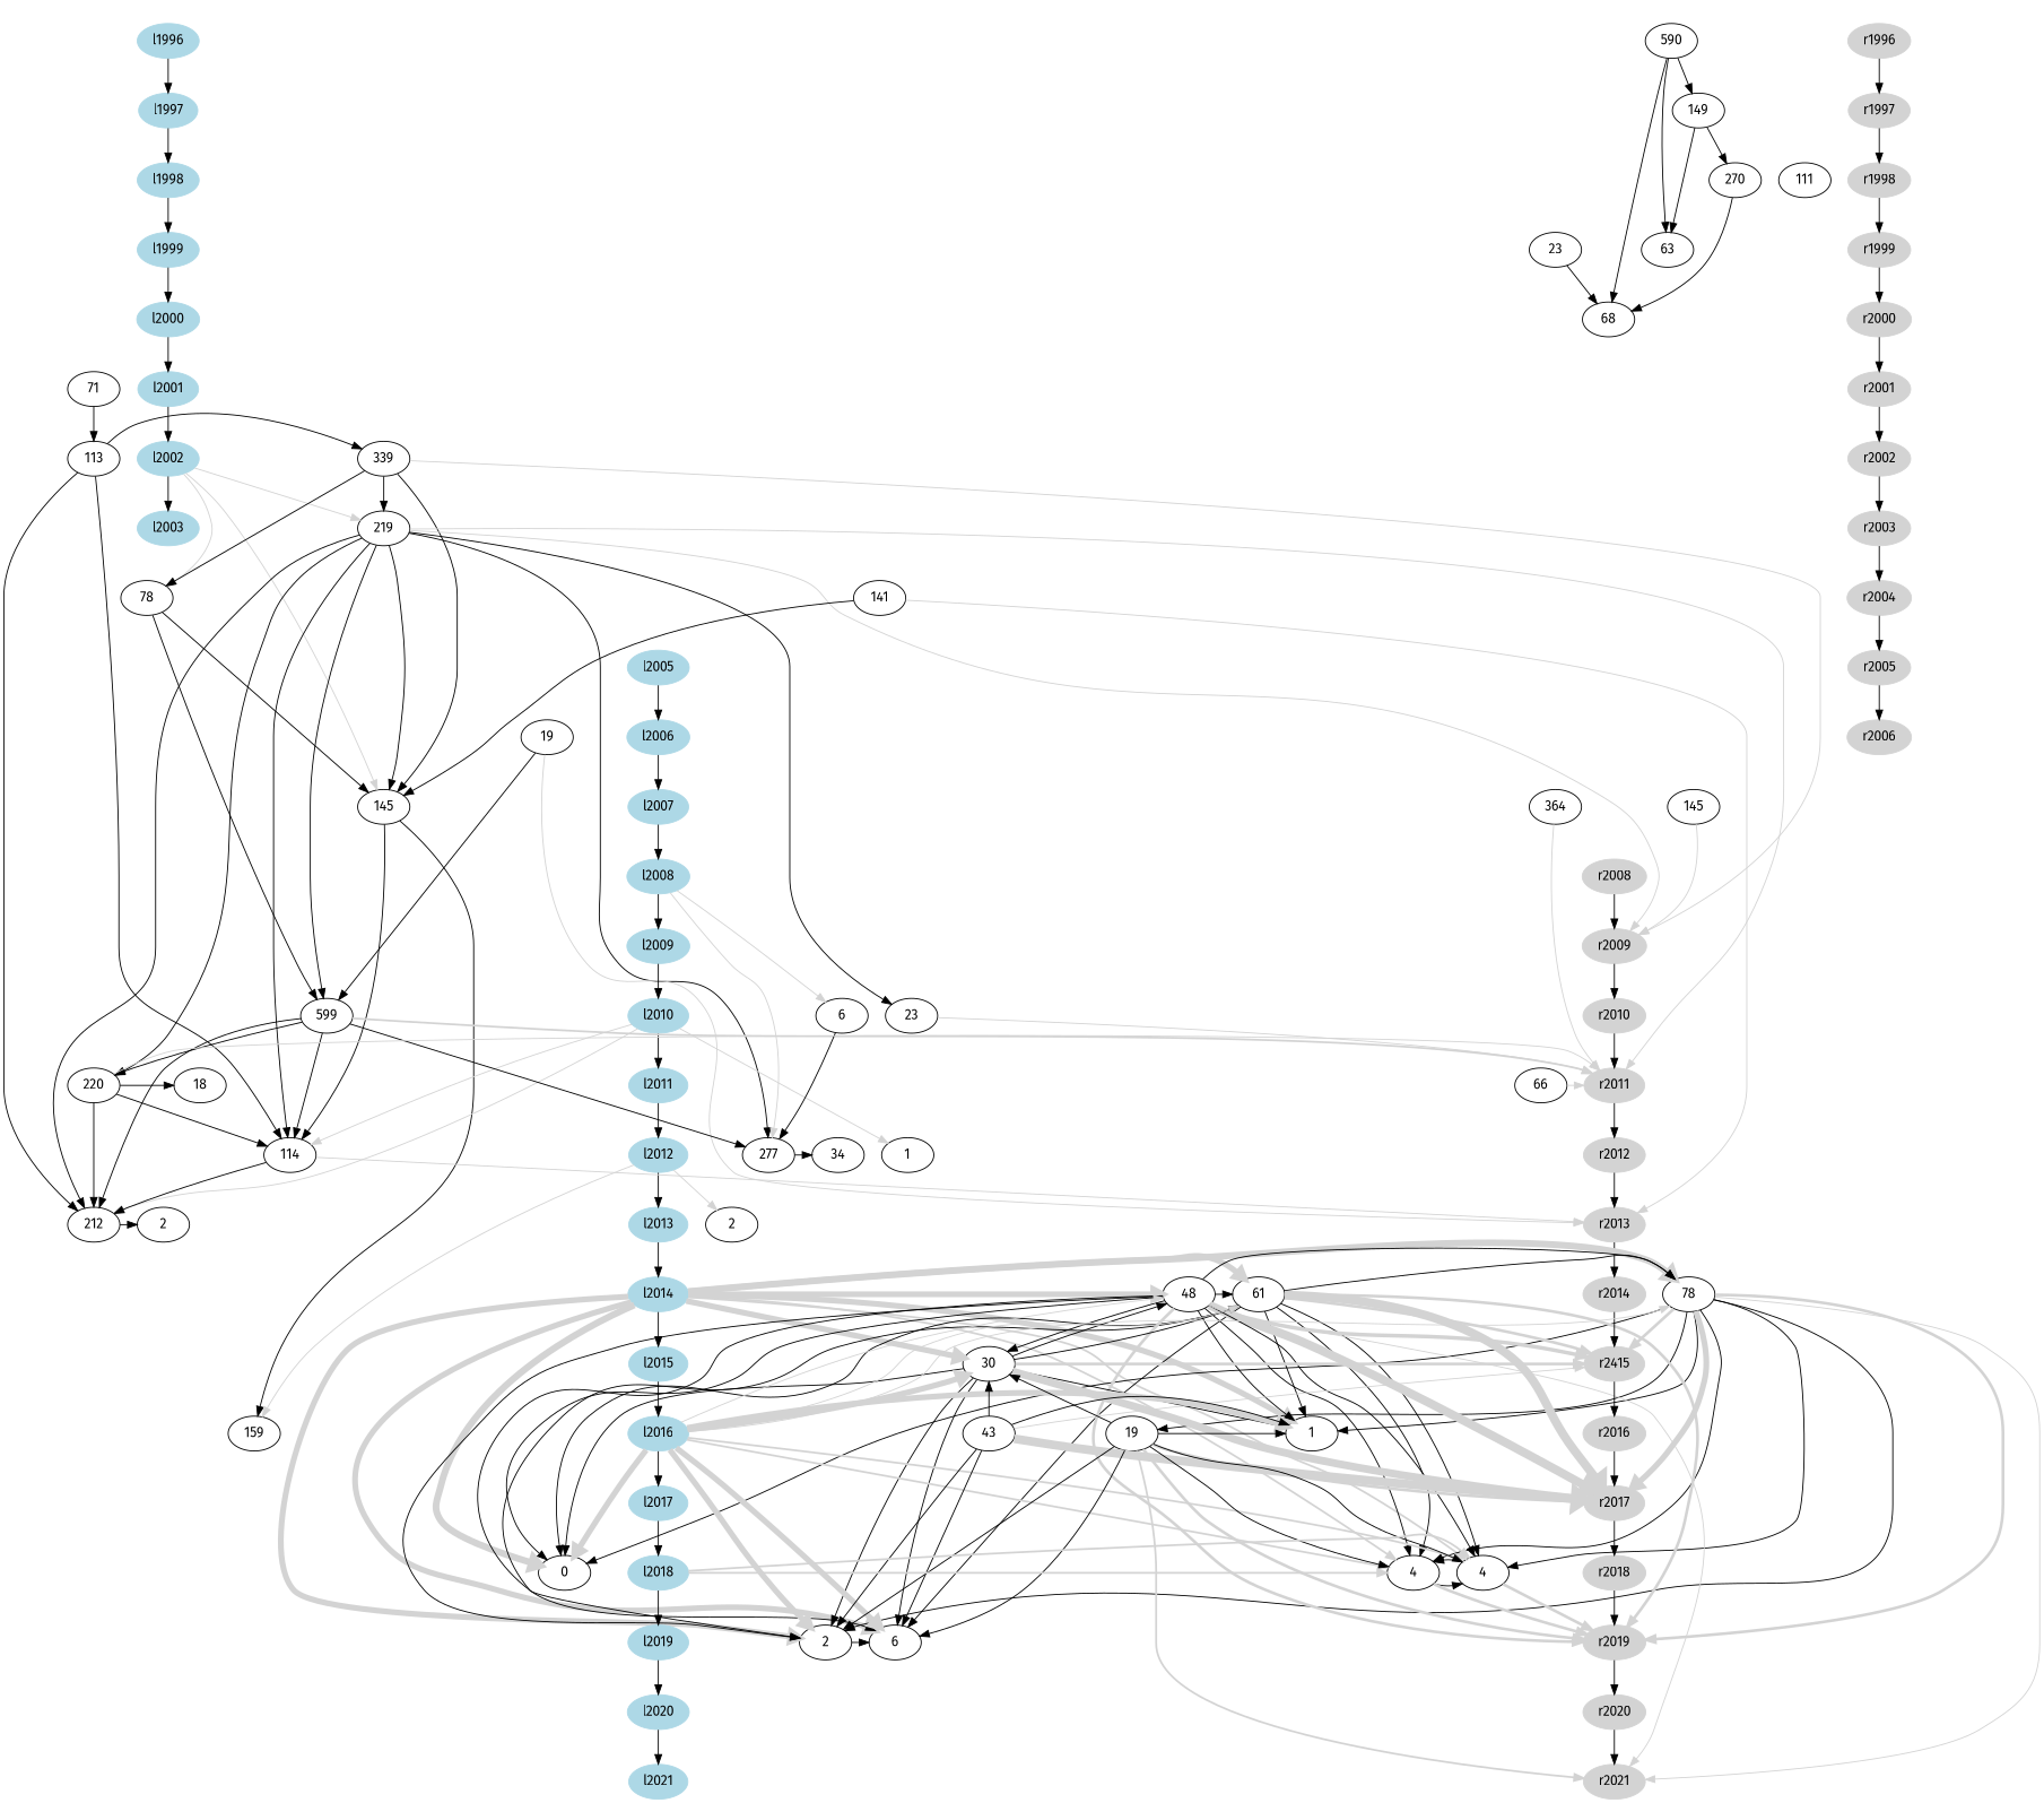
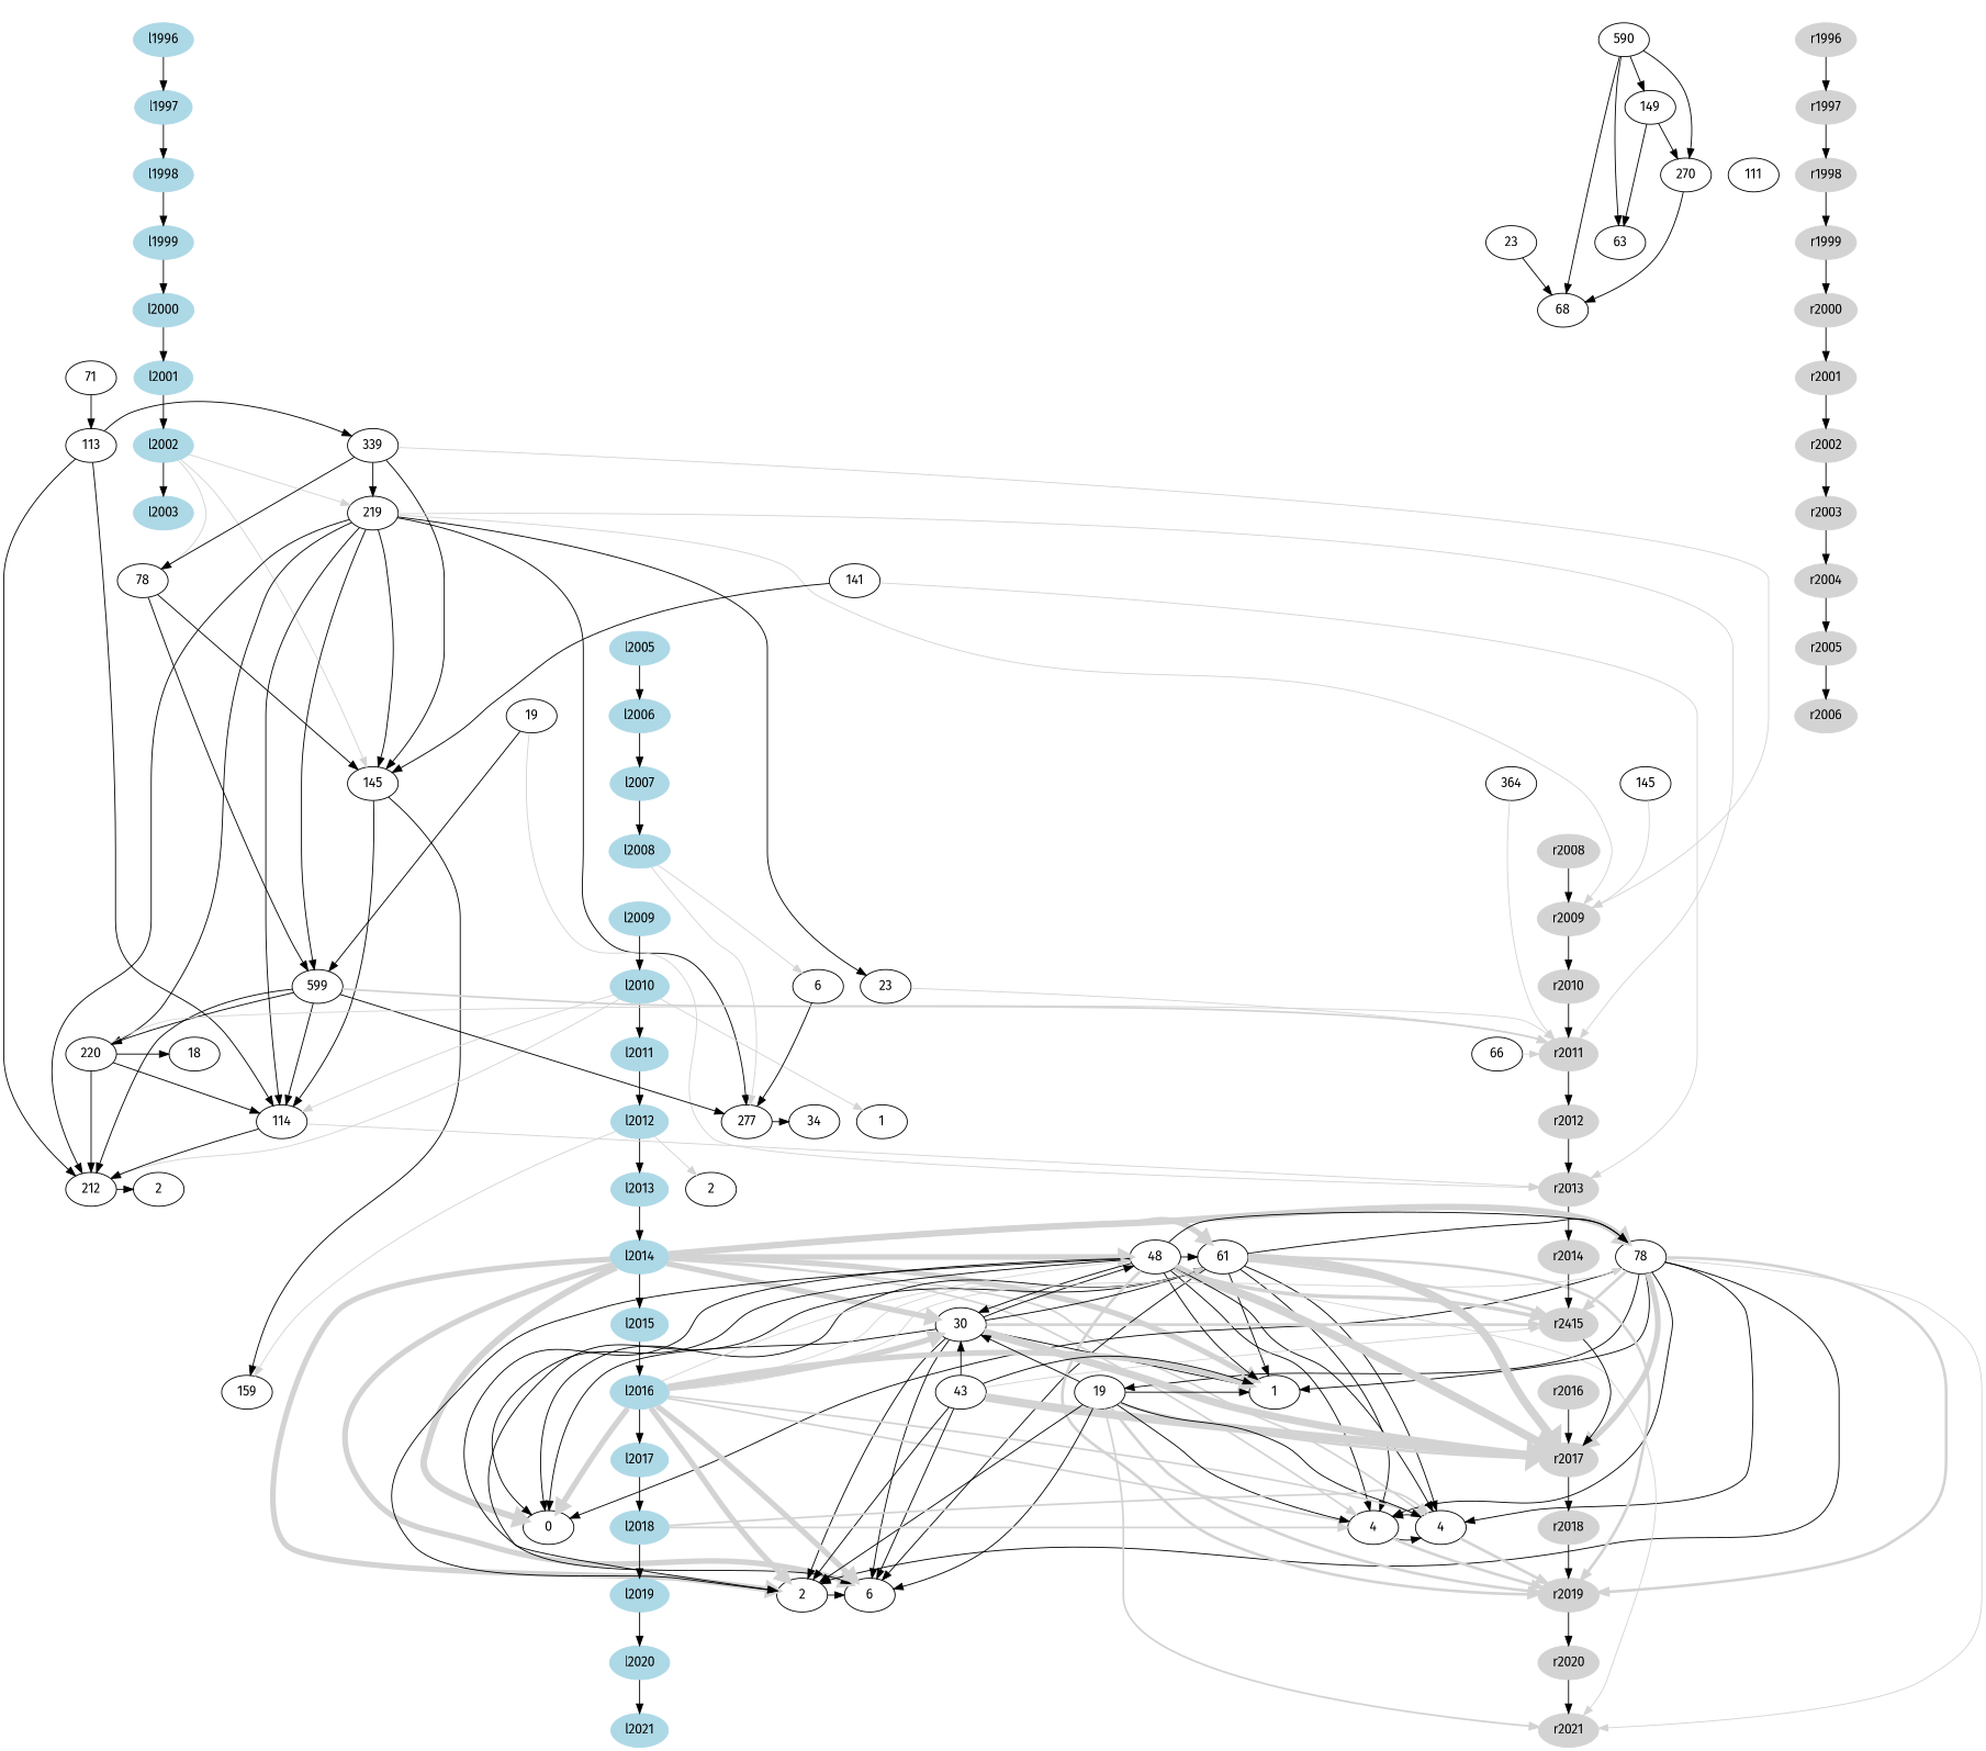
  digraph {
    crossing_type=0
    fontname="Fira Sans"
    node [fontname="Fira Sans" style=filled]
    edge [fontname="Fira Sans" weight=10]
    l1996 [color=lightblue]
    n2 [label=590 style=""]
    r1996 [color=lightgrey]
    l1997 [color=lightblue]
    n5 [label=149 style=""]
    r1997 [color=lightgrey]
    l1998 [color=lightblue]
    n8 [label=270 style=""]
    n9 [label=111 style=""]
    r1998 [color=lightgrey]
    l1999 [color=lightblue]
    n12 [label=23 style=""]
    n13 [label=63 style=""]
    r1999 [color=lightgrey]
    l2000 [color=lightblue]
    n16 [label=68 style=""]
    r2000 [color=lightgrey]
    l2001 [color=lightblue]
    n19 [label=71 style=""]
    r2001 [color=lightgrey]
    l2002 [color=lightblue]
    n22 [label=339 style=""]
    n23 [label=113 style=""]
    r2002 [color=lightgrey]
    l2003 [color=lightblue]
    n26 [label=219 style=""]
    r2003 [color=lightgrey]
    n28 [label=78 style=""]
    n29 [label=141 style=""]
    r2004 [color=lightgrey]
    l2005 [color=lightblue]
    r2005 [color=lightgrey]
    l2006 [color=lightblue]
    n34 [label=19 style=""]
    r2006 [color=lightgrey]
    l2007 [color=lightblue]
    n37 [label=145 style=""]
    n38 [label=145 style=""]
    n39 [label=364 style=""]
    l2008 [color=lightblue]
    r2008 [color=lightgrey]
    l2009 [color=lightblue]
    r2009 [color=lightgrey]
    l2010 [color=lightblue]
    n45 [label=599 style=""]
    n46 [label=6 style=""]
    n47 [label=23 style=""]
    r2010 [color=lightgrey]
    l2011 [color=lightblue]
    n50 [label=18 style=""]
    n51 [label=66 style=""]
    n52 [label=220 style=""]
    r2011 [color=lightgrey]
    l2012 [color=lightblue]
    n55 [label=1 style=""]
    n56 [label=34 style=""]
    n57 [label=277 style=""]
    n58 [label=114 style=""]
    r2012 [color=lightgrey]
    l2013 [color=lightblue]
    n61 [label=2 style=""]
    n62 [label=212 style=""]
    n63 [label=2 style=""]
    r2013 [color=lightgrey]
    l2014 [color=lightblue]
    n66 [label=78 style=""]
    n67 [label=61 style=""]
    n68 [label=48 style=""]
    r2014 [color=lightgrey]
    l2015 [color=lightblue]
    n71 [label=30 style=""]
    n72 [color=lightgrey label=r2415]
    l2016 [color=lightblue]
    n74 [label=159 style=""]
    n75 [label=43 style=""]
    n76 [label=19 style=""]
    n77 [label=1 style=""]
    r2016 [color=lightgrey]
    l2017 [color=lightblue]
    r2017 [color=lightgrey]
    l2018 [color=lightblue]
    n82 [label=0 style=""]
    n83 [label=4 style=""]
    n84 [label=4 style=""]
    r2018 [color=lightgrey]
    l2019 [color=lightblue]
    n87 [label=6 style=""]
    n88 [label=2 style=""]
    r2019 [color=lightgrey]
    l2020 [color=lightblue]
    r2020 [color=lightgrey]
    l2021 [color=lightblue]
    r2021 [color=lightgrey]
    subgraph sub_1 {
      rank=same
      l1996
      n2
      r1996
    }
    subgraph sub_2 {
      rank=same
      l1997
      n5
      r1997
    }
    subgraph sub_3 {
      rank=same
      l1998
      n8
      n9
      r1998
    }
    subgraph sub_4 {
      rank=same
      l1999
      n12
      n13
      r1999
    }
    subgraph sub_5 {
      rank=same
      l2000
      n16
      r2000
    }
    subgraph sub_6 {
      rank=same
      l2001
      n19
      r2001
    }
    subgraph sub_7 {
      rank=same
      l2002
      n22
      n23
      r2002
    }
    subgraph sub_8 {
      rank=same
      l2003
      n26
      r2003
    }
    subgraph sub_9 {
      rank=same
      n28
      n29
      r2004
    }
    subgraph sub_10 {
      rank=same
      l2005
      r2005
    }
    subgraph sub_11 {
      rank=same
      l2006
      n34
      r2006
    }
    subgraph sub_12 {
      rank=same
      l2007
      n37
      n38
      n39
    }
    subgraph sub_13 {
      rank=same
      l2008
      r2008
    }
    subgraph sub_14 {
      rank=same
      l2009
      r2009
    }
    subgraph sub_15 {
      rank=same
      l2010
      n45
      n46
      n47
      r2010
    }
    subgraph sub_16 {
      rank=same
      l2011
      n50
      n51
      n52
      r2011
    }
    subgraph sub_17 {
      rank=same
      l2012
      n55
      n56
      n57
      n58
      r2012
    }
    subgraph sub_18 {
      rank=same
      l2013
      n61
      n62
      n63
      r2013
    }
    subgraph sub_19 {
      rank=same
      l2014
      n66
      n67
      n68
      r2014
    }
    subgraph sub_20 {
      rank=same
      l2015
      n71
      n72
    }
    subgraph sub_21 {
      rank=same
      l2016
      n74
      n75
      n76
      n77
      r2016
    }
    subgraph sub_22 {
      rank=same
      l2017
      r2017
    }
    subgraph sub_23 {
      rank=same
      l2018
      n82
      n83
      n84
      r2018
    }
    subgraph sub_24 {
      rank=same
      l2019
      n87
      n88
      r2019
    }
    subgraph sub_25 {
      rank=same
      l2020
      r2020
    }
    subgraph sub_26 {
      rank=same
      l2021
      r2021
    }
    subgraph sub_27 {
      color=lightgrey
      label=left
      style=filled
      l1996
      l1997
      l1998
      l1999
      l2000
      l2001
      l2002
      l2003
      l2005
      l2006
      l2007
      l2008
      l2009
      l2010
      l2011
      l2012
      l2013
      l2014
      l2015
      l2016
      l2017
      l2018
      l2019
      l2020
      l2021
    }
    subgraph sub_28 {
      n2
      n5
      n8
      n9
      n12
      n13
      n16
      n19
      n22
      n23
      n26
      n28
      n29
      n34
      n37
      n38
      n39
      n45
      n46
      n47
      n50
      n51
      n52
      n55
      n56
      n57
      n58
      n61
      n62
      n63
      n66
      n67
      n68
      n71
      n74
      n75
      n76
      n77
      n82
      n83
      n84
      n87
      n88
    }
    subgraph sub_29 {
      color=lightgrey
      label=right
      style=filled
      r1996
      r1997
      r1998
      r1999
      r2000
      r2001
      r2002
      r2003
      r2004
      r2005
      r2006
      r2008
      r2009
      r2010
      r2011
      r2012
      r2013
      r2014
      n72
      r2016
      r2017
      r2018
      r2019
      r2020
      r2021
    }
    l1996 -> r1996 [style=invis weight=""]
    l1996 -> l1997 [weight=10000]
    n2 -> n5
+   n2 -> n8
    n2 -> n13
    n2 -> n16
    r1996 -> r1997 [weight=10000]
    l1997 -> l1998 [weight=10000]
    n5 -> n8
    n5 -> n13
    r1997 -> r1998 [weight=10000]
    l1998 -> l1999 [weight=10000]
    n8 -> n16
    n9 -> r1998 [style=invis weight=""]
    r1998 -> r1999 [weight=10000]
    l1999 -> l2000 [weight=10000]
    n12 -> n16
    r1999 -> r2000 [weight=10000]
    l2000 -> l2001 [weight=10000]
    n16 -> r2000 [style=invis weight=""]
    r2000 -> r2001 [weight=10000]
    l2001 -> l2002 [weight=10000]
    n19 -> n23
    r2001 -> r2002 [weight=10000]
    l2002 -> l2003 [weight=10000]
    l2002 -> n26 [color=lightgray penwidth=1 weight=1]
    l2002 -> n28 [color=lightgray penwidth=1 weight=1]
    l2002 -> n38 [color=lightgray penwidth=1 weight=1]
    n22 -> n26
    n22 -> n28
    n22 -> n38
    n22 -> r2009 [color=lightgray penwidth=1 weight=1]
    n23 -> n22
    n23 -> n58
    n23 -> n62
    r2002 -> r2003 [weight=10000]
    n26 -> n38
    n26 -> r2009 [color=lightgray penwidth=1 weight=1]
    n26 -> n45
    n26 -> n47
    n26 -> n52
    n26 -> r2011 [color=lightgray penwidth=1 weight=1]
    n26 -> n57
    n26 -> n58
    n26 -> n62
    r2003 -> r2004 [weight=10000]
    n28 -> n38
    n28 -> n45
    n29 -> n38
    n29 -> r2013 [color=lightgray penwidth=1 weight=1]
    r2004 -> r2005 [weight=10000]
    l2005 -> l2006 [weight=10000]
    r2005 -> r2006 [weight=10000]
    l2006 -> l2007 [weight=10000]
    n34 -> n45
    n34 -> r2013 [color=lightgray penwidth=1 weight=1]
    l2007 -> l2008 [weight=10000]
    n37 -> r2009 [color=lightgray penwidth=1 weight=1]
    n38 -> n58
    n38 -> n74
    n39 -> r2011 [color=lightgray penwidth=1 weight=1]
-   l2008 -> l2009 [weight=10000]
    l2008 -> n46 [color=lightgray penwidth=1 weight=1]
    l2008 -> n57 [color=lightgray penwidth=1 weight=1]
    r2008 -> r2009 [weight=10000]
    l2009 -> l2010 [weight=10000]
    r2009 -> r2010 [weight=10000]
    l2010 -> l2011 [weight=10000]
    l2010 -> n55 [color=lightgray penwidth=1 weight=1]
    l2010 -> n58 [color=lightgray penwidth=1 weight=1]
    l2010 -> n62 [color=lightgray penwidth=1 weight=1]
    n45 -> n52
    n45 -> r2011 [color=lightgray penwidth=2 weight=2]
    n45 -> n57
    n45 -> n58
    n45 -> n62
    n46 -> n57
    n47 -> r2011 [color=lightgray penwidth=1 weight=1]
    r2010 -> r2011 [weight=10000]
    l2011 -> l2012 [weight=10000]
    n51 -> r2011 [color=lightgray penwidth=1 weight=1]
    n52 -> n50
    n52 -> r2011 [color=lightgray penwidth=1 weight=1]
    n52 -> n58
    n52 -> n62
    r2011 -> r2012 [weight=10000]
    l2012 -> l2013 [weight=10000]
    l2012 -> n63 [color=lightgray penwidth=1 weight=1]
    l2012 -> n74 [color=lightgray penwidth=1 weight=1]
    n57 -> n56
    n58 -> n62
    n58 -> r2013 [color=lightgray penwidth=1 weight=1]
    r2012 -> r2013 [weight=10000]
    l2013 -> l2014 [weight=10000]
    n62 -> n61
    r2013 -> r2014 [weight=10000]
    l2014 -> n66 [color=lightgray penwidth=7 weight=7]
    l2014 -> n67 [color=lightgray penwidth=6 weight=6]
    l2014 -> n68 [color=lightgray penwidth=6 weight=6]
    l2014 -> l2015 [weight=10000]
    l2014 -> n71 [color=lightgray penwidth=6 weight=6]
    l2014 -> n77 [color=lightgray penwidth=6 weight=6]
    l2014 -> n82 [color=lightgray penwidth=7 weight=7]
    l2014 -> n83 [color=lightgray penwidth=2 weight=2]
    l2014 -> n84 [color=lightgray penwidth=2 weight=2]
    l2014 -> n87 [color=lightgray penwidth=6 weight=6]
    l2014 -> n88 [color=lightgray penwidth=6 weight=6]
    n66 -> n72 [color=lightgray penwidth=3 weight=3]
    n66 -> n76
    n66 -> n77
    n66 -> r2017 [color=lightgray penwidth=6 weight=6]
    n66 -> n82
    n66 -> n83
    n66 -> n84
    n66 -> n88
    n66 -> r2019 [color=lightgray penwidth=3 weight=3]
    n66 -> r2021 [color=lightgray penwidth=1 weight=1]
    n67 -> n66
    n67 -> n72 [color=lightgray penwidth=3 weight=3]
    n67 -> n77
    n67 -> r2017 [color=lightgray penwidth=9 weight=9]
    n67 -> n82
    n67 -> n83
    n67 -> n84
    n67 -> n87
    n67 -> n88
    n67 -> r2019 [color=lightgray penwidth=3 weight=3]
    n68 -> n66
    n68 -> n67
    n68 -> n71
    n68 -> n72 [color=lightgray penwidth=4 weight=4]
    n68 -> n77
    n68 -> r2017 [color=lightgray penwidth=9 weight=9]
    n68 -> n82
    n68 -> n83
    n68 -> n84
    n68 -> n87
    n68 -> n88
    n68 -> r2019 [color=lightgray penwidth=3 weight=3]
    n68 -> r2021 [color=lightgray penwidth=1 weight=1]
    r2014 -> n72 [weight=10000]
    l2015 -> l2016 [weight=10000]
    n71 -> n67
    n71 -> n68
    n71 -> n72 [color=lightgray penwidth=3 weight=3]
    n71 -> n77
    n71 -> r2017 [color=lightgray penwidth=8 weight=8]
    n71 -> n82
    n71 -> n87
    n71 -> n88
-   n72 -> r2016 [weight=10000]
+   n72 -> r2017 [weight=10000]
    l2016 -> n66 [color=lightgray penwidth=1 weight=1]
    l2016 -> n67 [color=lightgray penwidth=1 weight=1]
    l2016 -> n68 [color=lightgray penwidth=1 weight=1]
    l2016 -> n71 [color=lightgray penwidth=6 weight=6]
    l2016 -> n77 [color=lightgray penwidth=6 weight=6]
    l2016 -> l2017 [weight=10000]
    l2016 -> n82 [color=lightgray penwidth=6 weight=6]
    l2016 -> n83 [color=lightgray penwidth=2 weight=2]
    l2016 -> n84 [color=lightgray penwidth=2 weight=2]
    l2016 -> n87 [color=lightgray penwidth=6 weight=6]
    l2016 -> n88 [color=lightgray penwidth=6 weight=6]
    n75 -> n71
    n75 -> n72 [color=lightgray penwidth=1 weight=1]
    n75 -> n77
    n75 -> r2017 [color=lightgray penwidth=9 weight=9]
    n75 -> n87
    n75 -> n88
    n76 -> n71
    n76 -> n77
    n76 -> r2017 [color=lightgray penwidth=3 weight=3]
    n76 -> n83
    n76 -> n84
    n76 -> n87
    n76 -> n88
    n76 -> r2019 [color=lightgray penwidth=3 weight=3]
    n76 -> r2021 [color=lightgray penwidth=2 weight=2]
    r2016 -> r2017 [weight=10000]
    l2017 -> l2018 [weight=10000]
    r2017 -> r2018 [weight=10000]
    l2018 -> n83 [color=lightgray penwidth=2 weight=2]
    l2018 -> n84 [color=lightgray penwidth=2 weight=2]
    l2018 -> l2019 [weight=10000]
    n83 -> n84
    n83 -> r2019 [color=lightgray penwidth=3 weight=3]
    n84 -> n83
    n84 -> r2019 [color=lightgray penwidth=3 weight=3]
    r2018 -> r2019 [weight=10000]
    l2019 -> l2020 [weight=10000]
    n88 -> n87
    r2019 -> r2020 [weight=10000]
    l2020 -> l2021 [weight=10000]
    r2020 -> r2021 [weight=10000]
  }
